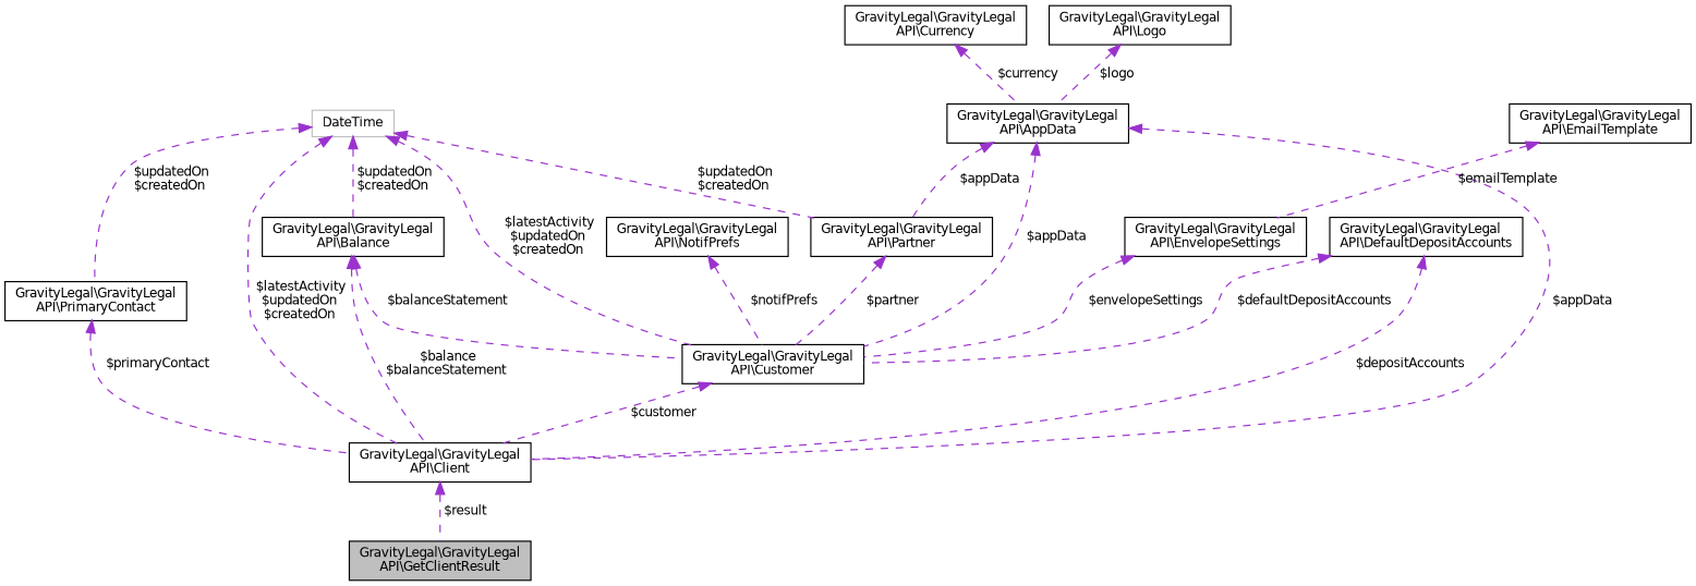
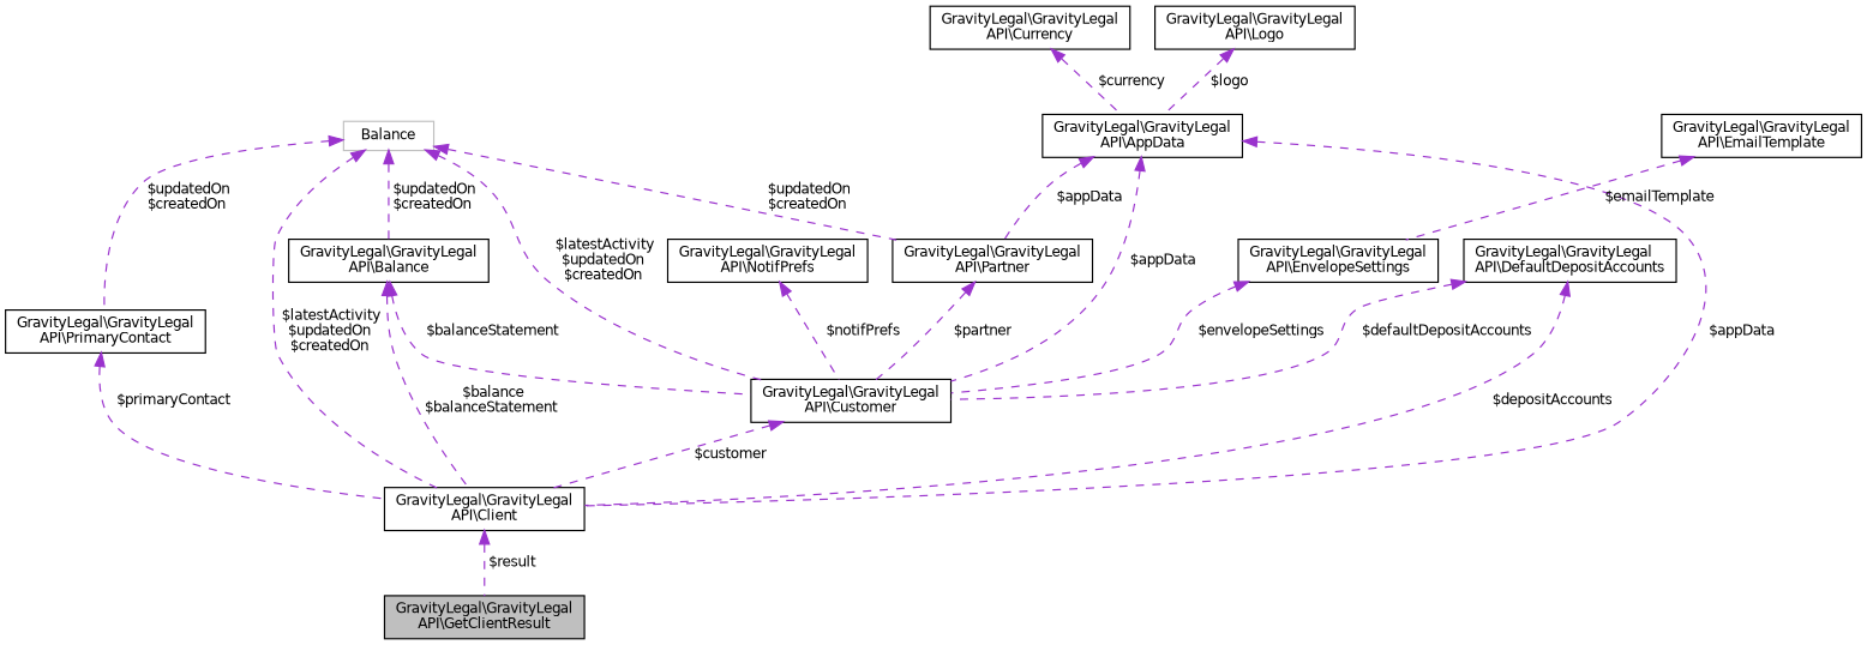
  digraph {
    rankdir=TB
    node [color=black fillcolor=white fontname=Helvetica fontsize=10 shape=record style=filled]
    edge [color=darkorchid3 dir=back fontname=Helvetica fontsize=10 labelfontname=Helvetica labelfontsize=10 style=dashed]
    n1 [fillcolor=grey75 fontcolor=black height=0.2 label="GravityLegal\\GravityLegal\lAPI\\GetClientResult" width=0.4]
    n2 [height=0.2 label="GravityLegal\\GravityLegal\lAPI\\Client" width=0.4]
    n3 [height=0.2 label="GravityLegal\\GravityLegal\lAPI\\PrimaryContact" width=0.4]
-   n4 [color=grey75 height=0.2 label=DateTime width=0.4]
+   n4 [color=grey75 height=0.2 label=Balance width=0.4]
    n5 [height=0.2 label="GravityLegal\\GravityLegal\lAPI\\Balance" width=0.4]
    n6 [height=0.2 label="GravityLegal\\GravityLegal\lAPI\\Customer" width=0.4]
    n7 [height=0.2 label="GravityLegal\\GravityLegal\lAPI\\Partner" width=0.4]
    n8 [height=0.2 label="GravityLegal\\GravityLegal\lAPI\\DefaultDepositAccounts" width=0.4]
    n9 [height=0.2 label="GravityLegal\\GravityLegal\lAPI\\AppData" width=0.4]
    n10 [height=0.2 label="GravityLegal\\GravityLegal\lAPI\\Currency" width=0.4]
    n11 [height=0.2 label="GravityLegal\\GravityLegal\lAPI\\Logo" width=0.4]
    Node11 [height=0.2 label="GravityLegal\\GravityLegal\lAPI\\NotifPrefs" width=0.4]
    n13 [height=0.2 label="GravityLegal\\GravityLegal\lAPI\\EnvelopeSettings" width=0.4]
    n14 [height=0.2 label="GravityLegal\\GravityLegal\lAPI\\EmailTemplate" width=0.4]
    n2 -> n1 [label=" $result"]
    n3 -> n2 [label=" $primaryContact"]
    n4 -> n2 [label=" $latestActivity\n$updatedOn\n$createdOn"]
    n4 -> n3 [label=" $updatedOn\n$createdOn"]
    n4 -> n5 [label=" $updatedOn\n$createdOn"]
    n4 -> n6 [label=" $latestActivity\n$updatedOn\n$createdOn"]
    n4 -> n7 [label=" $updatedOn\n$createdOn"]
    n5 -> n2 [label=" $balance\n$balanceStatement"]
    n5 -> n6 [label=" $balanceStatement"]
    n6 -> n2 [label=" $customer"]
    n7 -> n6 [label=" $partner"]
    n8 -> n2 [label=" $depositAccounts"]
    n8 -> n6 [label=" $defaultDepositAccounts"]
    n9 -> n2 [label=" $appData"]
    n9 -> n6 [label=" $appData"]
    n9 -> n7 [label=" $appData"]
    n10 -> n9 [label=" $currency"]
    n11 -> n9 [label=" $logo"]
    Node11 -> n6 [label=" $notifPrefs"]
    n13 -> n6 [label=" $envelopeSettings"]
    n14 -> n13 [label=" $emailTemplate"]
  }
